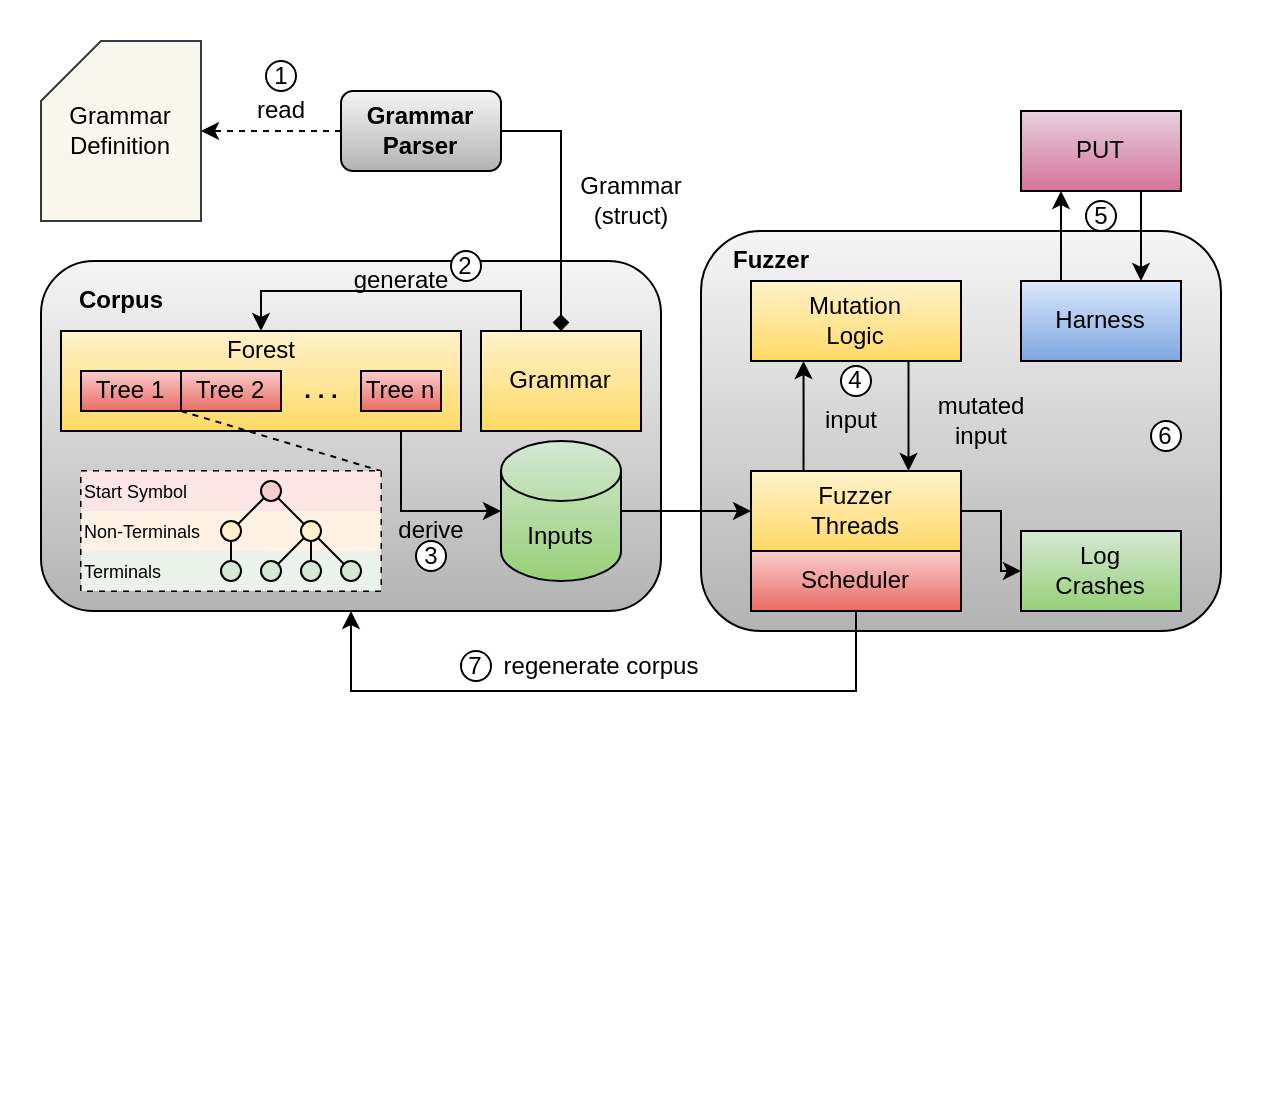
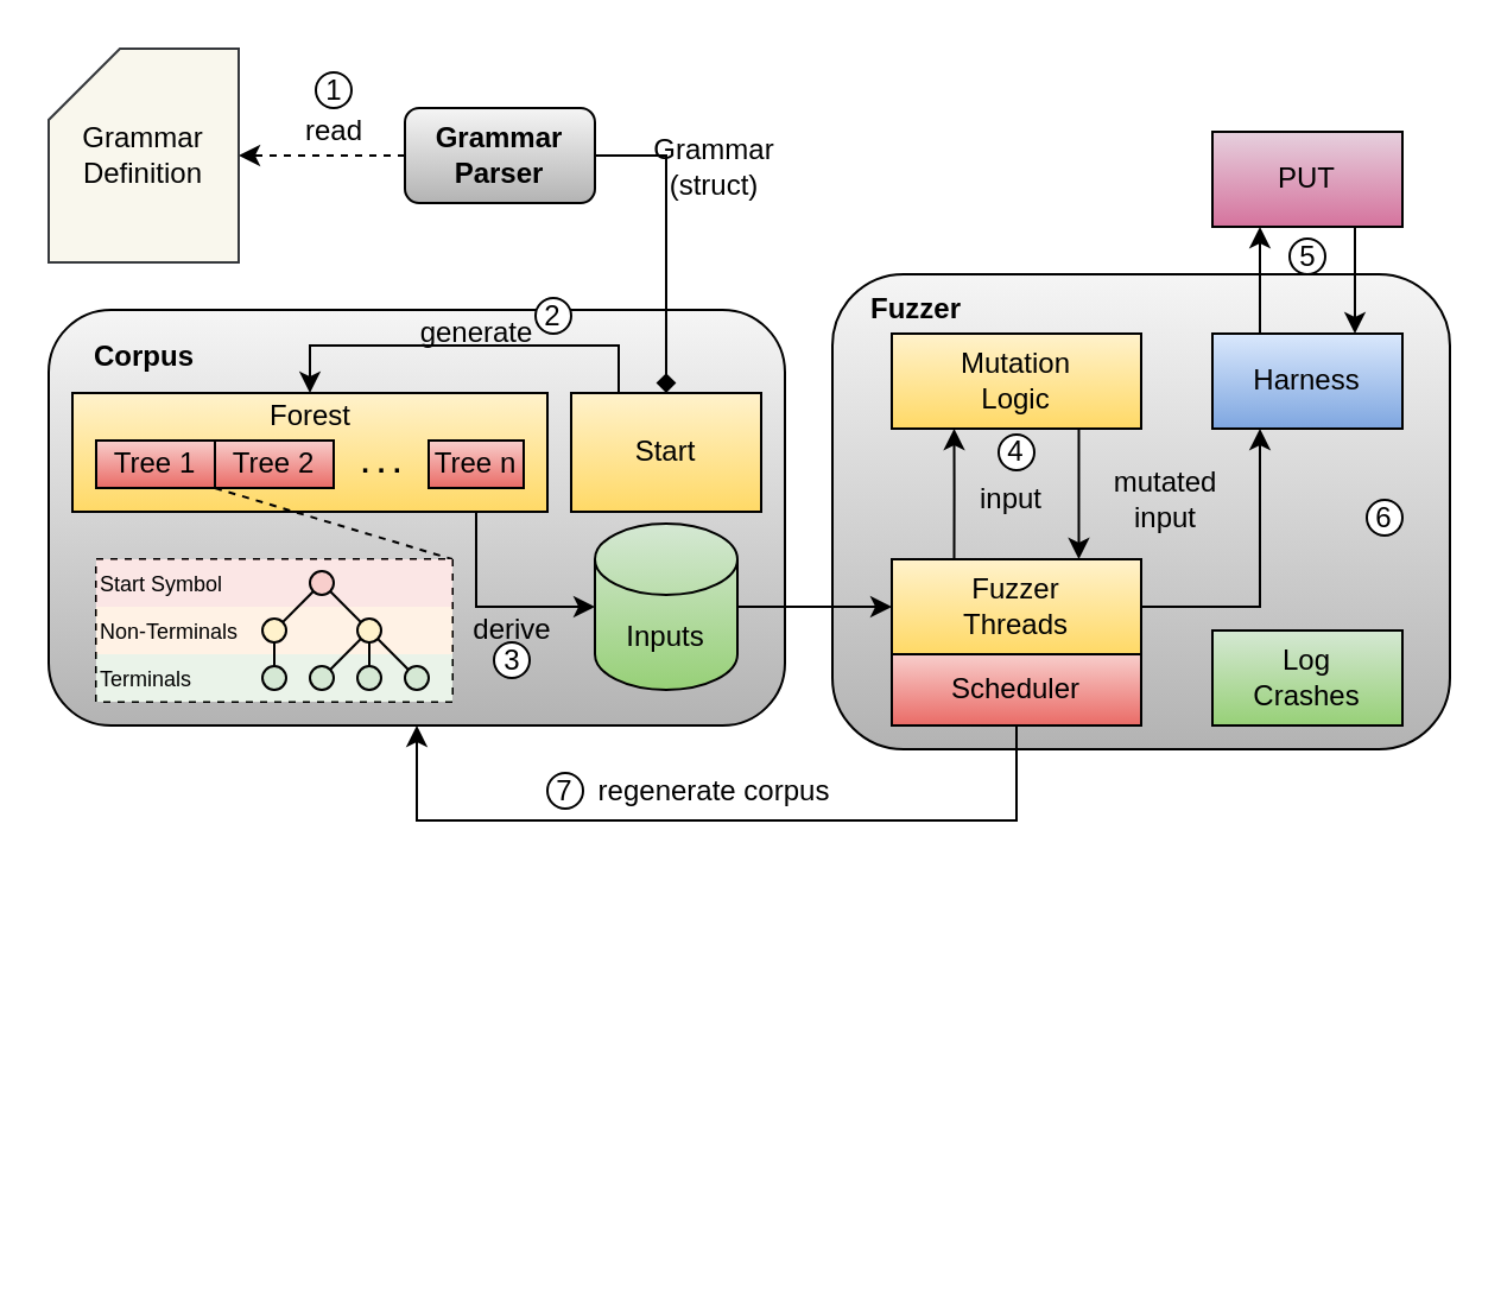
  <mxCell id="0" />
  <mxCell id="1" parent="0" />
  <mxCell id="2" value="" style="rounded=1;whiteSpace=wrap;html=1;sketch=0;strokeColor=#000000;gradientColor=#b3b3b3;fillColor=#f5f5f5;" vertex="1" parent="1"><mxGeometry x="350" y="115" width="260" height="200" as="geometry" /></mxCell>
  <mxCell id="3" value="" style="rounded=1;whiteSpace=wrap;html=1;sketch=0;strokeColor=#000000;fillColor=#f5f5f5;gradientColor=#b3b3b3;" vertex="1" parent="1"><mxGeometry x="20" y="130" width="310" height="175" as="geometry" /></mxCell>
  <mxCell id="4" style="edgeStyle=orthogonalEdgeStyle;rounded=0;orthogonalLoop=1;jettySize=auto;html=1;exitX=0;exitY=0.5;exitDx=0;exitDy=0;entryX=1;entryY=0.5;entryDx=0;entryDy=0;entryPerimeter=0;dashed=1;" edge="1" parent="1" source="6" target="7"><mxGeometry relative="1" as="geometry" /></mxCell>
  <mxCell id="5" style="edgeStyle=orthogonalEdgeStyle;rounded=0;orthogonalLoop=1;jettySize=auto;html=1;exitX=1;exitY=0.5;exitDx=0;exitDy=0;entryX=0.5;entryY=0;entryDx=0;entryDy=0;endArrow=diamond;" edge="1" parent="1" source="6" target="20"><mxGeometry relative="1" as="geometry"><mxPoint x="360" y="65" as="targetPoint" /></mxGeometry></mxCell>
  <mxCell id="6" value="&lt;div&gt;&lt;b&gt;Grammar&lt;/b&gt;&lt;/div&gt;&lt;div&gt;&lt;b&gt;Parser&lt;br&gt;&lt;/b&gt;&lt;/div&gt;" style="rounded=1;whiteSpace=wrap;html=1;gradientColor=#b3b3b3;fillColor=#f5f5f5;strokeColor=#000000;" vertex="1" parent="1"><mxGeometry x="170" y="45" width="80" height="40" as="geometry" /></mxCell>
  <mxCell id="7" value="&lt;div&gt;Grammar&lt;/div&gt;&lt;div&gt;Definition&lt;br&gt;&lt;/div&gt;" style="shape=card;whiteSpace=wrap;html=1;fillColor=#f9f7ed;strokeColor=#36393d;" vertex="1" parent="1"><mxGeometry x="20" y="20" width="80" height="90" as="geometry" /></mxCell>
  <mxCell id="8" value="read" style="text;html=1;align=center;verticalAlign=middle;resizable=0;points=[];autosize=1;strokeColor=none;fillColor=none;" vertex="1" parent="1"><mxGeometry x="120" y="45" width="40" height="20" as="geometry" /></mxCell>
- <mxCell id="9" value="&lt;div&gt;Grammar&lt;/div&gt;&lt;div&gt;(struct)&lt;br&gt;&lt;/div&gt;" style="text;html=1;align=center;verticalAlign=middle;resizable=0;points=[];autosize=1;strokeColor=none;fillColor=none;" vertex="1" parent="1"><mxGeometry x="280" y="85" width="70" height="30" as="geometry" /></mxCell>
+ <mxCell id="9" value="&lt;div&gt;Grammar&lt;/div&gt;&lt;div&gt;(struct)&lt;br&gt;&lt;/div&gt;" style="text;html=1;align=center;verticalAlign=middle;resizable=0;points=[];autosize=1;strokeColor=none;fillColor=none;" vertex="1" parent="1"><mxGeometry x="265" y="55" width="70" height="30" as="geometry" /></mxCell>
  <mxCell id="10" style="edgeStyle=orthogonalEdgeStyle;rounded=0;orthogonalLoop=1;jettySize=auto;html=1;exitX=0.75;exitY=1;exitDx=0;exitDy=0;endArrow=classic;endFill=1;strokeColor=#000000;" edge="1" parent="1" source="11"><mxGeometry relative="1" as="geometry"><mxPoint x="250" y="255" as="targetPoint" /><Array as="points"><mxPoint x="200" y="215" /><mxPoint x="200" y="255" /></Array></mxGeometry></mxCell>
  <mxCell id="11" value="" style="rounded=0;whiteSpace=wrap;html=1;sketch=0;strokeColor=#000000;gradientColor=#ffd966;fillColor=#fff2cc;" vertex="1" parent="1"><mxGeometry x="30" y="165" width="200" height="50" as="geometry" /></mxCell>
  <mxCell id="12" style="edgeStyle=none;rounded=0;orthogonalLoop=1;jettySize=auto;html=1;exitX=1;exitY=1;exitDx=0;exitDy=0;entryX=1;entryY=0;entryDx=0;entryDy=0;dashed=1;endArrow=none;endFill=0;" edge="1" parent="1" source="13" target="26"><mxGeometry relative="1" as="geometry"><mxPoint x="280" y="265" as="targetPoint" /></mxGeometry></mxCell>
  <mxCell id="13" value="Tree 1" style="rounded=0;whiteSpace=wrap;html=1;sketch=0;strokeColor=#000000;gradientColor=#ea6b66;fillColor=#f8cecc;" vertex="1" parent="1"><mxGeometry x="40" y="185" width="50" height="20" as="geometry" /></mxCell>
  <mxCell id="14" value="Tree 2" style="rounded=0;whiteSpace=wrap;html=1;sketch=0;strokeColor=#000000;gradientColor=#ea6b66;fillColor=#f8cecc;" vertex="1" parent="1"><mxGeometry x="90" y="185" width="50" height="20" as="geometry" /></mxCell>
  <mxCell id="15" value="Tree n" style="rounded=0;whiteSpace=wrap;html=1;sketch=0;strokeColor=#000000;gradientColor=#ea6b66;fillColor=#f8cecc;" vertex="1" parent="1"><mxGeometry x="180" y="185" width="40" height="20" as="geometry" /></mxCell>
  <mxCell id="16" value="&lt;b&gt;. . .&lt;br&gt;&lt;/b&gt;" style="text;html=1;align=center;verticalAlign=middle;resizable=0;points=[];autosize=1;strokeColor=none;fillColor=none;" vertex="1" parent="1"><mxGeometry x="145" y="185" width="30" height="20" as="geometry" /></mxCell>
  <mxCell id="17" value="Forest" style="text;html=1;align=center;verticalAlign=middle;resizable=0;points=[];autosize=1;strokeColor=none;fillColor=none;" vertex="1" parent="1"><mxGeometry x="105" y="165" width="50" height="20" as="geometry" /></mxCell>
  <mxCell id="18" value="&amp;nbsp;" style="text;whiteSpace=wrap;html=1;" vertex="1" parent="1"><mxGeometry x="460" y="495" width="30" height="30" as="geometry" /></mxCell>
  <mxCell id="19" style="edgeStyle=orthogonalEdgeStyle;rounded=0;orthogonalLoop=1;jettySize=auto;html=1;exitX=0.25;exitY=0;exitDx=0;exitDy=0;entryX=0.5;entryY=0;entryDx=0;entryDy=0;startArrow=none;startFill=0;endArrow=classic;endFill=1;strokeColor=#000000;" edge="1" parent="1" source="20" target="11"><mxGeometry relative="1" as="geometry" /></mxCell>
- <mxCell id="20" value="Grammar" style="rounded=0;whiteSpace=wrap;html=1;gradientColor=#ffd966;fillColor=#fff2cc;strokeColor=#000000;" vertex="1" parent="1"><mxGeometry x="240" y="165" width="80" height="50" as="geometry" /></mxCell>
+ <mxCell id="20" value="Start" style="rounded=0;whiteSpace=wrap;html=1;gradientColor=#ffd966;fillColor=#fff2cc;strokeColor=#000000;" vertex="1" parent="1"><mxGeometry x="240" y="165" width="80" height="50" as="geometry" /></mxCell>
  <mxCell id="21" value="&lt;b&gt;Corpus&lt;/b&gt;" style="text;html=1;align=center;verticalAlign=middle;resizable=0;points=[];autosize=1;strokeColor=none;fillColor=none;" vertex="1" parent="1"><mxGeometry x="30" y="140" width="60" height="20" as="geometry" /></mxCell>
  <mxCell id="22" value="" style="group" vertex="1" connectable="0" parent="1"><mxGeometry x="40" y="235" width="150" height="60" as="geometry" /></mxCell>
  <mxCell id="23" value="" style="rounded=0;whiteSpace=wrap;html=1;sketch=0;strokeColor=#000000;dashed=1;" vertex="1" parent="22"><mxGeometry width="150" height="60" as="geometry" /></mxCell>
  <mxCell id="24" value="" style="rounded=0;whiteSpace=wrap;html=1;sketch=0;strokeColor=none;fillColor=#ffe6cc;opacity=50;" vertex="1" parent="22"><mxGeometry y="20" width="150" height="20" as="geometry" /></mxCell>
  <mxCell id="25" value="" style="rounded=0;whiteSpace=wrap;html=1;sketch=0;strokeColor=none;fillColor=#d5e8d4;opacity=50;" vertex="1" parent="22"><mxGeometry y="40" width="150" height="20" as="geometry" /></mxCell>
  <mxCell id="26" value="" style="rounded=0;whiteSpace=wrap;html=1;sketch=0;strokeColor=none;fillColor=#f8cecc;opacity=50;" vertex="1" parent="22"><mxGeometry width="150" height="20" as="geometry" /></mxCell>
  <mxCell id="27" value="" style="ellipse;whiteSpace=wrap;html=1;aspect=fixed;sketch=0;strokeColor=#000000;fillColor=#f8cecc;" vertex="1" parent="22"><mxGeometry x="90" y="5" width="10" height="10" as="geometry" /></mxCell>
  <mxCell id="28" value="" style="ellipse;whiteSpace=wrap;html=1;aspect=fixed;sketch=0;strokeColor=#000000;fillColor=#fff2cc;" vertex="1" parent="22"><mxGeometry x="70" y="25" width="10" height="10" as="geometry" /></mxCell>
  <mxCell id="29" style="edgeStyle=none;rounded=0;orthogonalLoop=1;jettySize=auto;html=1;exitX=0;exitY=1;exitDx=0;exitDy=0;entryX=1;entryY=0;entryDx=0;entryDy=0;endArrow=none;endFill=0;strokeColor=#000000;" edge="1" parent="22" source="27" target="28"><mxGeometry relative="1" as="geometry" /></mxCell>
  <mxCell id="30" value="" style="ellipse;whiteSpace=wrap;html=1;aspect=fixed;sketch=0;strokeColor=#000000;fillColor=#fff2cc;" vertex="1" parent="22"><mxGeometry x="110" y="25" width="10" height="10" as="geometry" /></mxCell>
  <mxCell id="31" style="edgeStyle=none;rounded=0;orthogonalLoop=1;jettySize=auto;html=1;exitX=1;exitY=1;exitDx=0;exitDy=0;entryX=0;entryY=0;entryDx=0;entryDy=0;endArrow=none;endFill=0;strokeColor=#000000;" edge="1" parent="22" source="27" target="30"><mxGeometry relative="1" as="geometry" /></mxCell>
  <mxCell id="32" value="" style="ellipse;whiteSpace=wrap;html=1;aspect=fixed;sketch=0;strokeColor=#000000;fillColor=#d5e8d4;" vertex="1" parent="22"><mxGeometry x="70" y="45" width="10" height="10" as="geometry" /></mxCell>
  <mxCell id="33" style="edgeStyle=none;rounded=0;orthogonalLoop=1;jettySize=auto;html=1;exitX=0.5;exitY=1;exitDx=0;exitDy=0;entryX=0.5;entryY=0;entryDx=0;entryDy=0;endArrow=none;endFill=0;strokeColor=#000000;" edge="1" parent="22" source="28" target="32"><mxGeometry relative="1" as="geometry" /></mxCell>
  <mxCell id="34" value="" style="ellipse;whiteSpace=wrap;html=1;aspect=fixed;sketch=0;strokeColor=#000000;fillColor=#d5e8d4;" vertex="1" parent="22"><mxGeometry x="90" y="45" width="10" height="10" as="geometry" /></mxCell>
  <mxCell id="35" style="edgeStyle=none;rounded=0;orthogonalLoop=1;jettySize=auto;html=1;exitX=0;exitY=1;exitDx=0;exitDy=0;entryX=1;entryY=0;entryDx=0;entryDy=0;endArrow=none;endFill=0;strokeColor=#000000;" edge="1" parent="22" source="30" target="34"><mxGeometry relative="1" as="geometry" /></mxCell>
  <mxCell id="36" value="" style="ellipse;whiteSpace=wrap;html=1;aspect=fixed;sketch=0;strokeColor=#000000;fillColor=#d5e8d4;" vertex="1" parent="22"><mxGeometry x="110" y="45" width="10" height="10" as="geometry" /></mxCell>
  <mxCell id="37" style="edgeStyle=none;rounded=0;orthogonalLoop=1;jettySize=auto;html=1;exitX=0.5;exitY=1;exitDx=0;exitDy=0;entryX=0.5;entryY=0;entryDx=0;entryDy=0;endArrow=none;endFill=0;strokeColor=#000000;" edge="1" parent="22" source="30" target="36"><mxGeometry relative="1" as="geometry" /></mxCell>
  <mxCell id="38" value="" style="ellipse;whiteSpace=wrap;html=1;aspect=fixed;sketch=0;strokeColor=#000000;fillColor=#d5e8d4;" vertex="1" parent="22"><mxGeometry x="130" y="45" width="10" height="10" as="geometry" /></mxCell>
  <mxCell id="39" style="edgeStyle=none;rounded=0;orthogonalLoop=1;jettySize=auto;html=1;exitX=1;exitY=1;exitDx=0;exitDy=0;entryX=0;entryY=0;entryDx=0;entryDy=0;endArrow=none;endFill=0;strokeColor=#000000;" edge="1" parent="22" source="30" target="38"><mxGeometry relative="1" as="geometry" /></mxCell>
  <mxCell id="40" value="&lt;div align=&quot;left&quot;&gt;&lt;font style=&quot;font-size: 9px&quot;&gt;Non-Terminals&lt;/font&gt;&lt;/div&gt;" style="text;html=1;align=left;verticalAlign=middle;resizable=0;points=[];autosize=1;strokeColor=none;fillColor=none;" vertex="1" parent="22"><mxGeometry y="20" width="70" height="20" as="geometry" /></mxCell>
  <mxCell id="41" value="&lt;div align=&quot;left&quot;&gt;&lt;font style=&quot;font-size: 9px&quot;&gt;Start Symbol&lt;/font&gt;&lt;br&gt;&lt;/div&gt;" style="text;html=1;align=left;verticalAlign=middle;resizable=0;points=[];autosize=1;strokeColor=none;fillColor=none;" vertex="1" parent="22"><mxGeometry width="70" height="20" as="geometry" /></mxCell>
  <mxCell id="42" value="&lt;div align=&quot;left&quot;&gt;&lt;font style=&quot;font-size: 9px&quot;&gt;Terminals&lt;/font&gt;&lt;/div&gt;" style="text;html=1;align=left;verticalAlign=middle;resizable=0;points=[];autosize=1;strokeColor=none;fillColor=none;" vertex="1" parent="22"><mxGeometry y="40" width="50" height="20" as="geometry" /></mxCell>
  <mxCell id="43" value="generate" style="text;html=1;align=center;verticalAlign=middle;resizable=0;points=[];autosize=1;strokeColor=none;fillColor=none;" vertex="1" parent="1"><mxGeometry x="170" y="130" width="60" height="20" as="geometry" /></mxCell>
  <mxCell id="44" value="1" style="ellipse;whiteSpace=wrap;html=1;aspect=fixed;sketch=0;strokeColor=#000000;" vertex="1" parent="1"><mxGeometry x="132.5" y="30" width="15" height="15" as="geometry" /></mxCell>
  <mxCell id="45" value="2" style="ellipse;whiteSpace=wrap;html=1;aspect=fixed;sketch=0;strokeColor=#000000;" vertex="1" parent="1"><mxGeometry x="225" y="125" width="15" height="15" as="geometry" /></mxCell>
  <mxCell id="46" value="3" style="ellipse;whiteSpace=wrap;html=1;aspect=fixed;sketch=0;strokeColor=#000000;" vertex="1" parent="1"><mxGeometry x="207.5" y="270" width="15" height="15" as="geometry" /></mxCell>
  <mxCell id="47" value="derive" style="text;html=1;align=center;verticalAlign=middle;resizable=0;points=[];autosize=1;strokeColor=none;fillColor=none;" vertex="1" parent="1"><mxGeometry x="190" y="255" width="50" height="20" as="geometry" /></mxCell>
  <mxCell id="48" style="edgeStyle=orthogonalEdgeStyle;rounded=0;orthogonalLoop=1;jettySize=auto;html=1;exitX=0;exitY=0.5;exitDx=0;exitDy=0;entryX=1;entryY=0.5;entryDx=0;entryDy=0;startArrow=classic;startFill=1;endArrow=none;endFill=0;strokeColor=#000000;entryPerimeter=0;" edge="1" parent="1" source="51" target="69"><mxGeometry relative="1" as="geometry"><mxPoint x="320" y="255" as="targetPoint" /></mxGeometry></mxCell>
  <mxCell id="49" style="edgeStyle=orthogonalEdgeStyle;rounded=0;orthogonalLoop=1;jettySize=auto;html=1;exitX=0.75;exitY=0;exitDx=0;exitDy=0;entryX=0.75;entryY=1;entryDx=0;entryDy=0;startArrow=classic;startFill=1;endArrow=none;endFill=0;strokeColor=#000000;" edge="1" parent="1" source="51" target="53"><mxGeometry relative="1" as="geometry" /></mxCell>
- <mxCell id="50" style="edgeStyle=orthogonalEdgeStyle;rounded=0;orthogonalLoop=1;jettySize=auto;html=1;exitX=1;exitY=0.5;exitDx=0;exitDy=0;startArrow=none;startFill=0;endArrow=classic;endFill=1;strokeColor=#000000;" edge="1" parent="1" source="51" target="60"><mxGeometry relative="1" as="geometry" /></mxCell>
+ <mxCell id="50" style="edgeStyle=orthogonalEdgeStyle;rounded=0;orthogonalLoop=1;jettySize=auto;html=1;exitX=1;exitY=0.5;exitDx=0;exitDy=0;entryX=0.25;entryY=1;entryDx=0;entryDy=0;startArrow=none;startFill=0;endArrow=classic;endFill=1;strokeColor=#000000;" edge="1" parent="1" source="51" target="57"><mxGeometry relative="1" as="geometry" /></mxCell>
  <mxCell id="51" value="&lt;div&gt;Fuzzer&lt;/div&gt;&lt;div&gt;Threads&lt;br&gt;&lt;/div&gt;" style="rounded=0;whiteSpace=wrap;html=1;sketch=0;strokeColor=#000000;gradientColor=#ffd966;fillColor=#fff2cc;" vertex="1" parent="1"><mxGeometry x="375" y="235" width="105" height="40" as="geometry" /></mxCell>
  <mxCell id="52" style="edgeStyle=orthogonalEdgeStyle;rounded=0;orthogonalLoop=1;jettySize=auto;html=1;exitX=0.25;exitY=1;exitDx=0;exitDy=0;entryX=0.25;entryY=0;entryDx=0;entryDy=0;startArrow=classic;startFill=1;endArrow=none;endFill=0;strokeColor=#000000;" edge="1" parent="1" source="53" target="51"><mxGeometry relative="1" as="geometry" /></mxCell>
  <mxCell id="53" value="&lt;div&gt;Mutation&lt;/div&gt;&lt;div&gt;Logic&lt;br&gt;&lt;/div&gt;" style="rounded=0;whiteSpace=wrap;html=1;sketch=0;strokeColor=#000000;gradientColor=#ffd966;fillColor=#fff2cc;" vertex="1" parent="1"><mxGeometry x="375" y="140" width="105" height="40" as="geometry" /></mxCell>
  <mxCell id="54" value="&lt;div&gt;mutated&lt;/div&gt;&lt;div&gt;input&lt;br&gt;&lt;/div&gt;" style="text;html=1;align=center;verticalAlign=middle;resizable=0;points=[];autosize=1;strokeColor=none;fillColor=none;" vertex="1" parent="1"><mxGeometry x="460" y="195" width="60" height="30" as="geometry" /></mxCell>
  <mxCell id="55" value="input" style="text;html=1;align=center;verticalAlign=middle;resizable=0;points=[];autosize=1;strokeColor=none;fillColor=none;" vertex="1" parent="1"><mxGeometry x="405" y="200" width="40" height="20" as="geometry" /></mxCell>
  <mxCell id="56" style="edgeStyle=orthogonalEdgeStyle;rounded=0;orthogonalLoop=1;jettySize=auto;html=1;exitX=0.25;exitY=0;exitDx=0;exitDy=0;entryX=0.25;entryY=1;entryDx=0;entryDy=0;startArrow=none;startFill=0;endArrow=classic;endFill=1;strokeColor=#000000;" edge="1" parent="1" source="57" target="59"><mxGeometry relative="1" as="geometry" /></mxCell>
  <mxCell id="57" value="Harness" style="rounded=0;whiteSpace=wrap;html=1;sketch=0;strokeColor=#000000;gradientColor=#7ea6e0;fillColor=#dae8fc;" vertex="1" parent="1"><mxGeometry x="510" y="140" width="80" height="40" as="geometry" /></mxCell>
  <mxCell id="58" style="edgeStyle=orthogonalEdgeStyle;rounded=0;orthogonalLoop=1;jettySize=auto;html=1;exitX=0.75;exitY=1;exitDx=0;exitDy=0;entryX=0.75;entryY=0;entryDx=0;entryDy=0;startArrow=none;startFill=0;endArrow=classic;endFill=1;strokeColor=#000000;" edge="1" parent="1" source="59" target="57"><mxGeometry relative="1" as="geometry" /></mxCell>
  <mxCell id="59" value="PUT" style="rounded=0;whiteSpace=wrap;html=1;sketch=0;strokeColor=#000000;gradientColor=#d5739d;fillColor=#e6d0de;" vertex="1" parent="1"><mxGeometry x="510" y="55" width="80" height="40" as="geometry" /></mxCell>
  <mxCell id="60" value="&lt;div&gt;Log&lt;/div&gt;Crashes" style="rounded=0;whiteSpace=wrap;html=1;sketch=0;strokeColor=#000000;gradientColor=#97d077;fillColor=#d5e8d4;" vertex="1" parent="1"><mxGeometry x="510" y="265" width="80" height="40" as="geometry" /></mxCell>
  <mxCell id="61" value="&lt;b&gt;Fuzzer&lt;/b&gt;" style="text;html=1;align=center;verticalAlign=middle;resizable=0;points=[];autosize=1;strokeColor=none;fillColor=none;" vertex="1" parent="1"><mxGeometry x="360" y="120" width="50" height="20" as="geometry" /></mxCell>
  <mxCell id="62" value="4" style="ellipse;whiteSpace=wrap;html=1;aspect=fixed;sketch=0;strokeColor=#000000;" vertex="1" parent="1"><mxGeometry x="420" y="182.5" width="15" height="15" as="geometry" /></mxCell>
  <mxCell id="63" value="5" style="ellipse;whiteSpace=wrap;html=1;aspect=fixed;sketch=0;strokeColor=#000000;" vertex="1" parent="1"><mxGeometry x="542.5" y="100" width="15" height="15" as="geometry" /></mxCell>
  <mxCell id="64" value="6" style="ellipse;whiteSpace=wrap;html=1;aspect=fixed;sketch=0;strokeColor=#000000;" vertex="1" parent="1"><mxGeometry x="575" y="210" width="15" height="15" as="geometry" /></mxCell>
  <mxCell id="65" style="edgeStyle=orthogonalEdgeStyle;rounded=0;orthogonalLoop=1;jettySize=auto;html=1;exitX=0.5;exitY=1;exitDx=0;exitDy=0;entryX=0.5;entryY=1;entryDx=0;entryDy=0;startArrow=none;startFill=0;endArrow=classic;endFill=1;strokeColor=#000000;" edge="1" parent="1" source="66" target="3"><mxGeometry relative="1" as="geometry"><Array as="points"><mxPoint x="428" y="345" /><mxPoint x="175" y="345" /></Array></mxGeometry></mxCell>
  <mxCell id="66" value="Scheduler" style="rounded=0;whiteSpace=wrap;html=1;sketch=0;strokeColor=#000000;gradientColor=#ea6b66;fillColor=#f8cecc;" vertex="1" parent="1"><mxGeometry x="375" y="275" width="105" height="30" as="geometry" /></mxCell>
  <mxCell id="67" value="7" style="ellipse;whiteSpace=wrap;html=1;aspect=fixed;sketch=0;strokeColor=#000000;" vertex="1" parent="1"><mxGeometry x="230" y="325" width="15" height="15" as="geometry" /></mxCell>
  <mxCell id="68" value="regenerate corpus" style="text;html=1;align=center;verticalAlign=middle;resizable=0;points=[];autosize=1;strokeColor=none;fillColor=none;" vertex="1" parent="1"><mxGeometry x="245" y="322.5" width="110" height="20" as="geometry" /></mxCell>
  <mxCell id="69" value="Inputs" style="shape=cylinder3;whiteSpace=wrap;html=1;boundedLbl=1;backgroundOutline=1;size=15;rounded=1;sketch=0;strokeColor=#000000;gradientColor=#97d077;fillColor=#d5e8d4;" vertex="1" parent="1"><mxGeometry x="250" y="220" width="60" height="70" as="geometry" /></mxCell>
